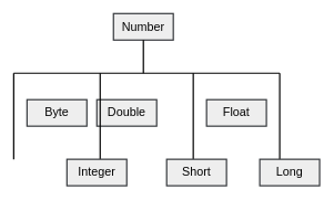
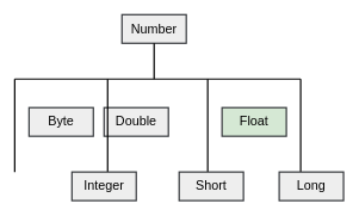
  <mxCell id="0" />
  <mxCell id="1" parent="0" />
  <mxCell id="2" value="Number" style="rounded=0;whiteSpace=wrap;html=1;strokeWidth=2;fillColor=#eeeeee;fontSize=18;strokeColor=#36393d;" vertex="1" parent="1"><mxGeometry x="170" y="20" width="90" height="40" as="geometry" /></mxCell>
  <mxCell id="3" value="Byte" style="rounded=0;whiteSpace=wrap;html=1;strokeWidth=2;fillColor=#eeeeee;fontSize=18;strokeColor=#36393d;" vertex="1" parent="1"><mxGeometry x="40" y="150" width="90" height="40" as="geometry" /></mxCell>
  <mxCell id="4" value="Double" style="rounded=0;whiteSpace=wrap;html=1;strokeWidth=2;fillColor=#eeeeee;fontSize=18;strokeColor=#36393d;" vertex="1" parent="1"><mxGeometry x="145" y="150" width="90" height="40" as="geometry" /></mxCell>
- <mxCell id="5" value="Float" style="rounded=0;whiteSpace=wrap;html=1;strokeWidth=2;fillColor=#eeeeee;fontSize=18;strokeColor=#36393d;" vertex="1" parent="1"><mxGeometry x="310" y="150" width="90" height="40" as="geometry" /></mxCell>
+ <mxCell id="5" value="Float" style="rounded=0;whiteSpace=wrap;html=1;strokeWidth=2;fillColor=#d5e8d4;fontSize=18;strokeColor=#36393d;" vertex="1" parent="1"><mxGeometry x="310" y="150" width="90" height="40" as="geometry" /></mxCell>
  <mxCell id="6" value="" style="endArrow=none;html=1;strokeWidth=2;fontSize=18;" edge="1" parent="1"><mxGeometry width="50" height="50" relative="1" as="geometry"><mxPoint x="150" y="240" as="sourcePoint" /><mxPoint x="150" y="110" as="targetPoint" /></mxGeometry></mxCell>
  <mxCell id="7" value="" style="endArrow=none;html=1;strokeWidth=2;fontSize=18;" edge="1" parent="1"><mxGeometry width="50" height="50" relative="1" as="geometry"><mxPoint x="20" y="110" as="sourcePoint" /><mxPoint x="420" y="110" as="targetPoint" /></mxGeometry></mxCell>
  <mxCell id="8" value="" style="endArrow=none;html=1;strokeWidth=2;fontSize=18;" edge="1" parent="1"><mxGeometry width="50" height="50" relative="1" as="geometry"><mxPoint x="290" y="240" as="sourcePoint" /><mxPoint x="290" y="110" as="targetPoint" /></mxGeometry></mxCell>
  <mxCell id="9" value="Integer" style="rounded=0;whiteSpace=wrap;html=1;strokeWidth=2;fillColor=#eeeeee;fontSize=18;strokeColor=#36393d;" vertex="1" parent="1"><mxGeometry x="100" y="240" width="90" height="40" as="geometry" /></mxCell>
  <mxCell id="10" value="Short" style="rounded=0;whiteSpace=wrap;html=1;strokeWidth=2;fillColor=#eeeeee;fontSize=18;strokeColor=#36393d;" vertex="1" parent="1"><mxGeometry x="250" y="240" width="90" height="40" as="geometry" /></mxCell>
  <mxCell id="11" value="" style="endArrow=none;html=1;strokeWidth=2;fontSize=18;" edge="1" parent="1"><mxGeometry width="50" height="50" relative="1" as="geometry"><mxPoint x="420" y="240" as="sourcePoint" /><mxPoint x="420" y="110" as="targetPoint" /></mxGeometry></mxCell>
  <mxCell id="12" value="Long" style="rounded=0;whiteSpace=wrap;html=1;strokeWidth=2;fillColor=#eeeeee;fontSize=18;strokeColor=#36393d;" vertex="1" parent="1"><mxGeometry x="390" y="240" width="90" height="40" as="geometry" /></mxCell>
  <mxCell id="13" value="" style="endArrow=none;html=1;strokeWidth=2;fontSize=18;entryX=0.5;entryY=1;entryDx=0;entryDy=0;" edge="1" parent="1" target="2"><mxGeometry width="50" height="50" relative="1" as="geometry"><mxPoint x="215" y="110" as="sourcePoint" /><mxPoint x="380" y="20" as="targetPoint" /></mxGeometry></mxCell>
  <mxCell id="14" value="" style="endArrow=none;html=1;strokeWidth=2;fontSize=18;" edge="1" parent="1"><mxGeometry width="50" height="50" relative="1" as="geometry"><mxPoint x="20" y="240" as="sourcePoint" /><mxPoint x="20" y="110" as="targetPoint" /></mxGeometry></mxCell>
